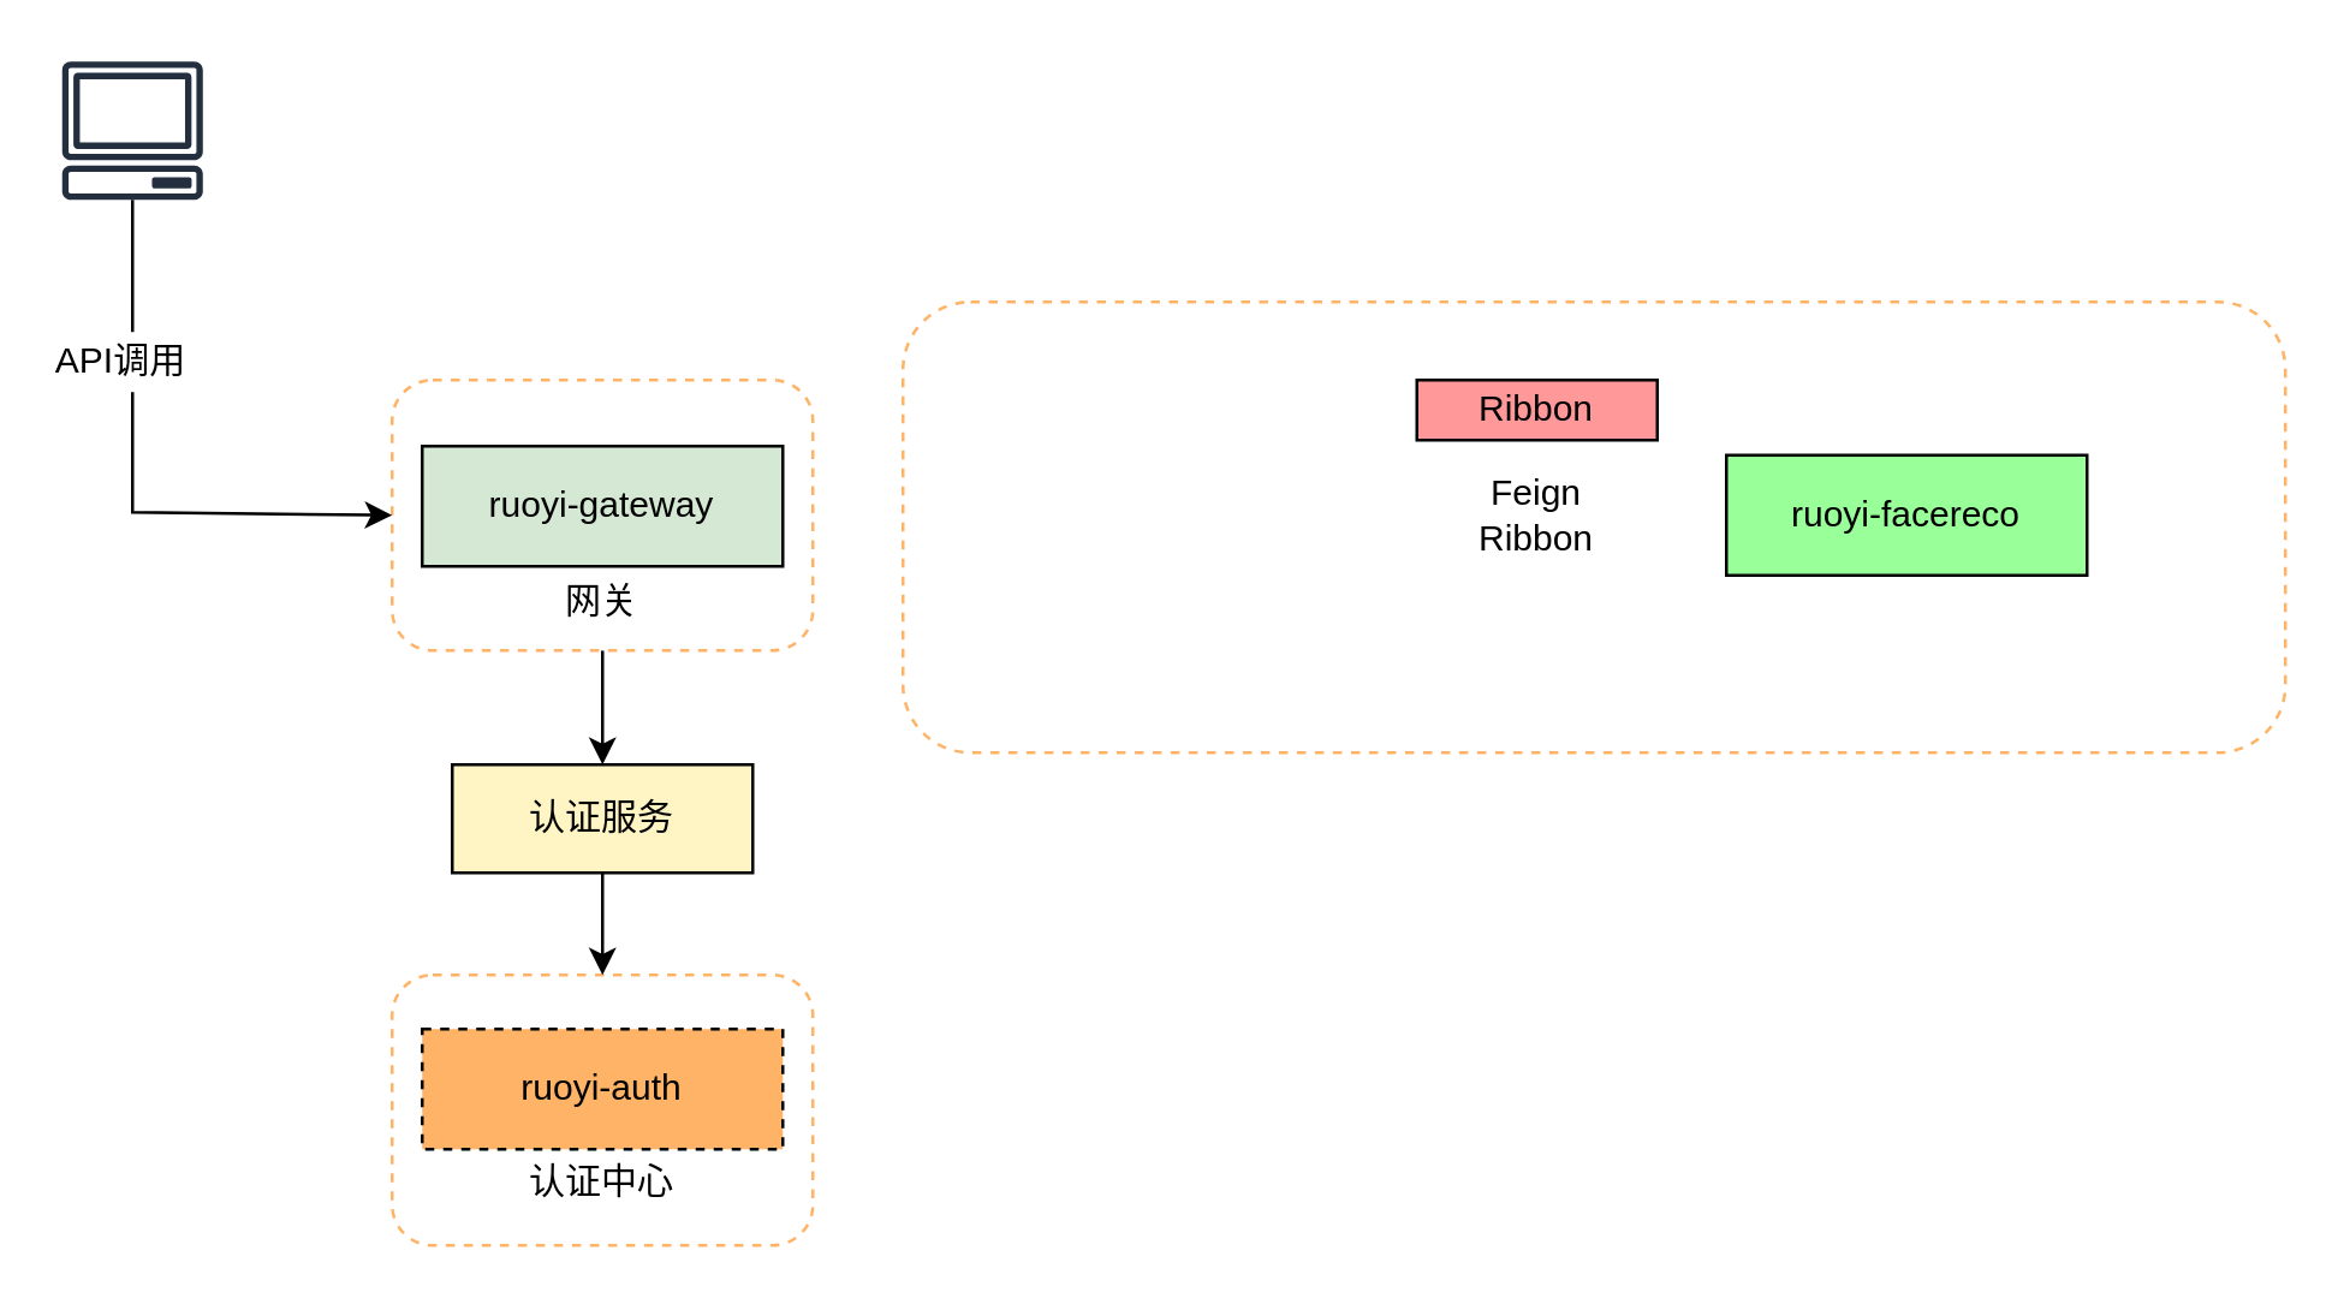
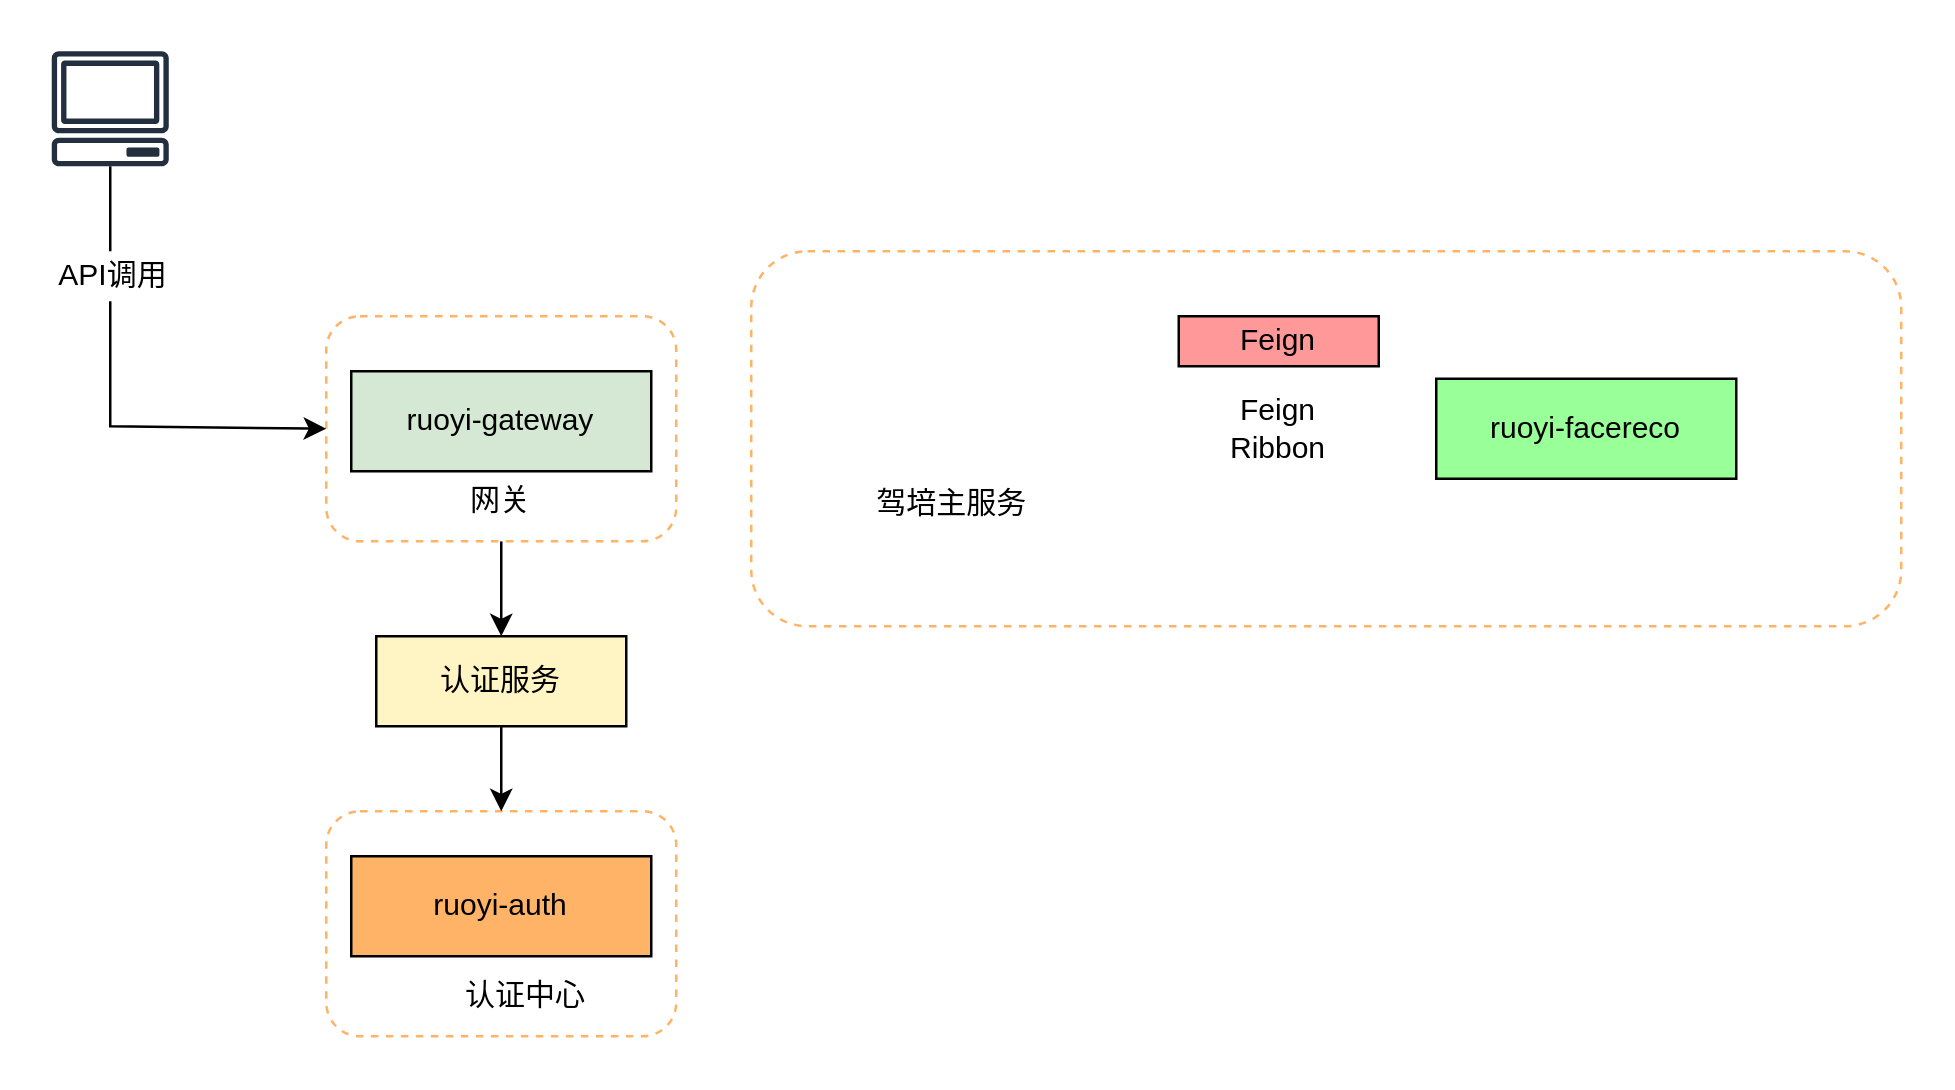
  <mxCell id="0" />
  <mxCell id="1" parent="0" />
  <mxCell id="2" value="" style="rounded=1;whiteSpace=wrap;html=1;shadow=0;fillColor=#FFFFFF;dashed=1;strokeWidth=1;strokeColor=#FFB366;" vertex="1" parent="1"><mxGeometry x="300" y="100" width="460" height="150" as="geometry" /></mxCell>
  <mxCell id="3" value="" style="rounded=1;whiteSpace=wrap;html=1;shadow=0;fillColor=#FFFFFF;dashed=1;strokeWidth=1;strokeColor=#FFB366;" vertex="1" parent="1"><mxGeometry x="130" y="324" width="140" height="90" as="geometry" /></mxCell>
  <mxCell id="4" style="edgeStyle=orthogonalEdgeStyle;rounded=0;orthogonalLoop=1;jettySize=auto;html=1;exitX=0.5;exitY=1;exitDx=0;exitDy=0;" edge="1" parent="1" source="5" target="12"><mxGeometry relative="1" as="geometry" /></mxCell>
  <mxCell id="5" value="" style="rounded=1;whiteSpace=wrap;html=1;shadow=0;fillColor=#FFFFFF;dashed=1;strokeWidth=1;strokeColor=#FFB366;" vertex="1" parent="1"><mxGeometry x="130" y="126" width="140" height="90" as="geometry" /></mxCell>
  <mxCell id="6" style="edgeStyle=orthogonalEdgeStyle;rounded=0;orthogonalLoop=1;jettySize=auto;html=1;entryX=0;entryY=0.5;entryDx=0;entryDy=0;" edge="1" parent="1" source="7" target="5"><mxGeometry relative="1" as="geometry"><mxPoint x="50" y="70" as="sourcePoint" /><mxPoint x="90" y="170" as="targetPoint" /><Array as="points"><mxPoint x="44" y="170" /><mxPoint x="130" y="170" /></Array></mxGeometry></mxCell>
  <mxCell id="7" value="" style="outlineConnect=0;fontColor=#232F3E;gradientColor=none;fillColor=#232F3E;strokeColor=none;dashed=0;verticalLabelPosition=bottom;verticalAlign=top;align=center;html=1;fontSize=12;fontStyle=0;aspect=fixed;pointerEvents=1;shape=mxgraph.aws4.client;" vertex="1" parent="1"><mxGeometry x="20" y="20" width="47.21" height="46" as="geometry" /></mxCell>
  <mxCell id="8" value="ruoyi-gateway" style="rounded=0;whiteSpace=wrap;html=1;fillColor=#d5e8d4;" vertex="1" parent="1"><mxGeometry x="140" y="148" width="120" height="40" as="geometry" /></mxCell>
  <mxCell id="9" value="网关" style="text;html=1;strokeColor=none;fillColor=none;align=center;verticalAlign=middle;whiteSpace=wrap;rounded=0;" vertex="1" parent="1"><mxGeometry x="175" y="190" width="50" height="20" as="geometry" /></mxCell>
- <mxCell id="10" value="API调用" style="text;html=1;strokeColor=none;fillColor=#FFFFFF;align=center;verticalAlign=middle;whiteSpace=wrap;rounded=0;shadow=0;" vertex="1" parent="1"><mxGeometry x="15" y="110" width="50" height="20" as="geometry" /></mxCell>
+ <mxCell id="10" value="API调用" style="text;html=1;strokeColor=none;fillColor=#FFFFFF;align=center;verticalAlign=middle;whiteSpace=wrap;rounded=0;shadow=0;" vertex="1" parent="1"><mxGeometry x="20" y="100" width="50" height="20" as="geometry" /></mxCell>
  <mxCell id="11" style="edgeStyle=orthogonalEdgeStyle;rounded=0;orthogonalLoop=1;jettySize=auto;html=1;entryX=0.5;entryY=0;entryDx=0;entryDy=0;" edge="1" parent="1" source="12" target="3"><mxGeometry relative="1" as="geometry" /></mxCell>
  <mxCell id="12" value="认证服务" style="rounded=0;whiteSpace=wrap;html=1;fillColor=#FFF4C3;" vertex="1" parent="1"><mxGeometry x="150" y="254" width="100" height="36" as="geometry" /></mxCell>
- <mxCell id="13" value="ruoyi-auth" style="rounded=0;whiteSpace=wrap;html=1;fillColor=#FFB366;dashed=1;" vertex="1" parent="1"><mxGeometry x="140" y="342" width="120" height="40" as="geometry" /></mxCell>
- <mxCell id="14" value="认证中心" style="text;html=1;strokeColor=none;fillColor=none;align=center;verticalAlign=middle;whiteSpace=wrap;rounded=0;" vertex="1" parent="1"><mxGeometry x="175" y="383" width="50" height="20" as="geometry" /></mxCell>
+ <mxCell id="13" value="ruoyi-auth" style="rounded=0;whiteSpace=wrap;html=1;fillColor=#FFB366;" vertex="1" parent="1"><mxGeometry x="140" y="342" width="120" height="40" as="geometry" /></mxCell>
+ <mxCell id="14" value="认证中心" style="text;html=1;strokeColor=none;fillColor=none;align=center;verticalAlign=middle;whiteSpace=wrap;rounded=0;" vertex="1" parent="1"><mxGeometry x="185" y="388" width="50" height="20" as="geometry" /></mxCell>
+ <mxCell id="15" value="驾培主服务" style="text;html=1;strokeColor=none;fillColor=none;align=center;verticalAlign=middle;whiteSpace=wrap;rounded=0;" vertex="1" parent="1"><mxGeometry x="347.5" y="191" width="65" height="20" as="geometry" /></mxCell>
  <mxCell id="16" value="ruoyi-facereco" style="rounded=0;whiteSpace=wrap;html=1;fillColor=#99FF99;" vertex="1" parent="1"><mxGeometry x="574" y="151" width="120" height="40" as="geometry" /></mxCell>
  <mxCell id="17" value="Feign Ribbon" style="text;html=1;strokeColor=none;fillColor=#FFFFFF;align=center;verticalAlign=middle;whiteSpace=wrap;rounded=0;shadow=0;" vertex="1" parent="1"><mxGeometry x="486" y="161" width="50" height="20" as="geometry" /></mxCell>
- <mxCell id="18" value="Ribbon" style="rounded=0;whiteSpace=wrap;html=1;fillColor=#FF9999;" vertex="1" parent="1"><mxGeometry x="471" y="126" width="80" height="20" as="geometry" /></mxCell>
+ <mxCell id="18" value="Feign" style="rounded=0;whiteSpace=wrap;html=1;fillColor=#FF9999;" vertex="1" parent="1"><mxGeometry x="471" y="126" width="80" height="20" as="geometry" /></mxCell>
